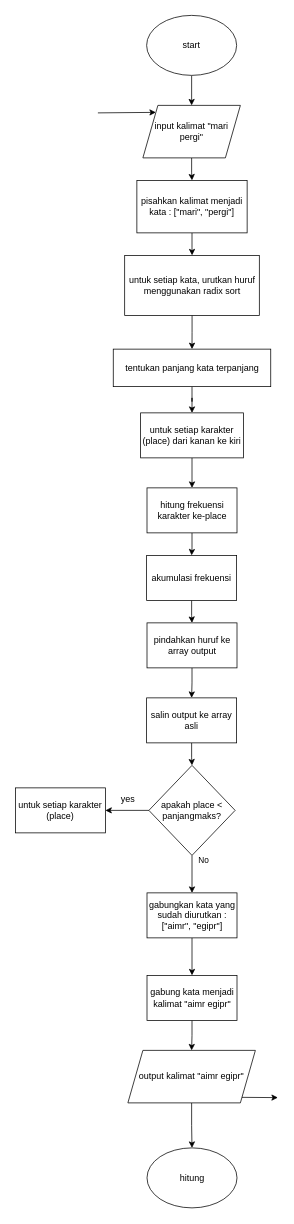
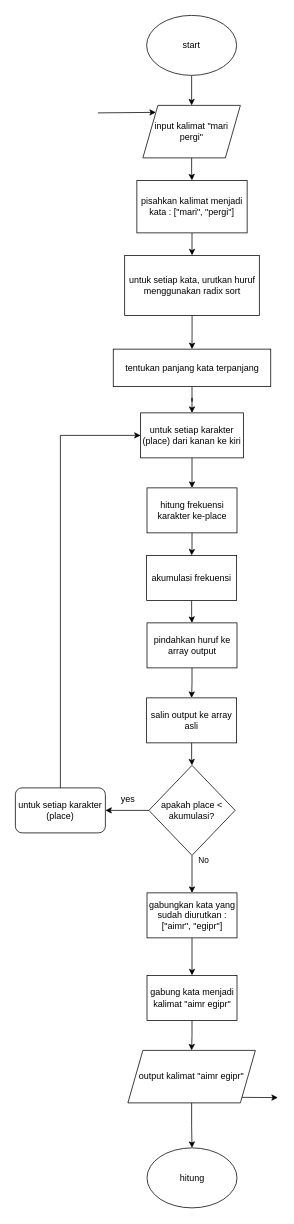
  <mxCell id="0" />
  <mxCell id="1" parent="0" />
  <mxCell id="2" style="edgeStyle=orthogonalEdgeStyle;rounded=0;orthogonalLoop=1;jettySize=auto;html=1;entryX=0.5;entryY=0;entryDx=0;entryDy=0;" parent="1" source="3" target="18" edge="1"><mxGeometry relative="1" as="geometry" /></mxCell>
  <mxCell id="3" value="start" style="ellipse;whiteSpace=wrap;html=1;" parent="1" vertex="1"><mxGeometry x="195" y="20" width="120" height="80" as="geometry" /></mxCell>
  <mxCell id="4" value="" style="edgeStyle=orthogonalEdgeStyle;rounded=0;orthogonalLoop=1;jettySize=auto;html=1;" parent="1" source="5" target="7" edge="1"><mxGeometry relative="1" as="geometry" /></mxCell>
  <mxCell id="5" value="pisahkan kalimat menjadi kata : [&quot;mari&quot;, &quot;pergi&quot;]" style="whiteSpace=wrap;html=1;" parent="1" vertex="1"><mxGeometry x="182" y="240" width="147" height="70" as="geometry" /></mxCell>
  <mxCell id="6" value="" style="edgeStyle=orthogonalEdgeStyle;rounded=0;orthogonalLoop=1;jettySize=auto;html=1;" parent="1" source="7" target="9" edge="1"><mxGeometry relative="1" as="geometry" /></mxCell>
  <mxCell id="7" value="untuk setiap kata, urutkan huruf menggunakan radix sort" style="whiteSpace=wrap;html=1;" parent="1" vertex="1"><mxGeometry x="165.75" y="340" width="179.5" height="80" as="geometry" /></mxCell>
  <mxCell id="8" value="" style="edgeStyle=orthogonalEdgeStyle;rounded=0;orthogonalLoop=1;jettySize=auto;html=1;" parent="1" source="9" target="11" edge="1"><mxGeometry relative="1" as="geometry" /></mxCell>
  <mxCell id="9" value="tentukan panjang kata terpanjang" style="whiteSpace=wrap;html=1;" parent="1" vertex="1"><mxGeometry x="150.5" y="465" width="210" height="50" as="geometry" /></mxCell>
  <mxCell id="10" value="" style="edgeStyle=orthogonalEdgeStyle;rounded=0;orthogonalLoop=1;jettySize=auto;html=1;" edge="1" parent="1" source="11" target="20"><mxGeometry relative="1" as="geometry" /></mxCell>
  <mxCell id="11" value="untuk setiap karakter (place) dari kanan ke kiri" style="whiteSpace=wrap;html=1;" parent="1" vertex="1"><mxGeometry x="187" y="550" width="137" height="60" as="geometry" /></mxCell>
  <mxCell id="12" value="" style="edgeStyle=orthogonalEdgeStyle;rounded=0;orthogonalLoop=1;jettySize=auto;html=1;" edge="1" parent="1" source="13" target="14"><mxGeometry relative="1" as="geometry" /></mxCell>
  <mxCell id="13" value="output kalimat &quot;aimr egipr&quot;" style="shape=parallelogram;perimeter=parallelogramPerimeter;whiteSpace=wrap;html=1;fixedSize=1;" parent="1" vertex="1"><mxGeometry x="170" y="1400" width="170" height="70" as="geometry" /></mxCell>
  <mxCell id="14" value="hitung" style="ellipse;whiteSpace=wrap;html=1;" parent="1" vertex="1"><mxGeometry x="195.5" y="1530" width="120" height="80" as="geometry" /></mxCell>
  <mxCell id="15" value="" style="endArrow=classic;html=1;rounded=0;exitX=1;exitY=1;exitDx=0;exitDy=0;" parent="1" source="13" edge="1"><mxGeometry width="50" height="50" relative="1" as="geometry"><mxPoint x="210" y="720" as="sourcePoint" /><mxPoint x="370" y="1463" as="targetPoint" /></mxGeometry></mxCell>
  <mxCell id="16" value="" style="endArrow=classic;html=1;rounded=0;entryX=0;entryY=0;entryDx=0;entryDy=0;" parent="1" target="18" edge="1"><mxGeometry width="50" height="50" relative="1" as="geometry"><mxPoint x="130" y="150" as="sourcePoint" /><mxPoint x="260" y="440" as="targetPoint" /></mxGeometry></mxCell>
  <mxCell id="17" value="" style="edgeStyle=orthogonalEdgeStyle;rounded=0;orthogonalLoop=1;jettySize=auto;html=1;" parent="1" source="18" target="5" edge="1"><mxGeometry relative="1" as="geometry" /></mxCell>
  <mxCell id="18" value="input kalimat &quot;mari pergi&quot;" style="shape=parallelogram;perimeter=parallelogramPerimeter;whiteSpace=wrap;html=1;fixedSize=1;" parent="1" vertex="1"><mxGeometry x="190" y="140" width="130" height="70" as="geometry" /></mxCell>
  <mxCell id="19" value="" style="edgeStyle=orthogonalEdgeStyle;rounded=0;orthogonalLoop=1;jettySize=auto;html=1;" edge="1" parent="1" source="20" target="22"><mxGeometry relative="1" as="geometry" /></mxCell>
  <mxCell id="20" value="hitung frekuensi karakter ke-place" style="whiteSpace=wrap;html=1;" vertex="1" parent="1"><mxGeometry x="195.5" y="650" width="120" height="60" as="geometry" /></mxCell>
  <mxCell id="21" value="" style="edgeStyle=orthogonalEdgeStyle;rounded=0;orthogonalLoop=1;jettySize=auto;html=1;" edge="1" parent="1" source="22" target="24"><mxGeometry relative="1" as="geometry" /></mxCell>
  <mxCell id="22" value="akumulasi frekuensi" style="whiteSpace=wrap;html=1;" vertex="1" parent="1"><mxGeometry x="195" y="740" width="120" height="60" as="geometry" /></mxCell>
  <mxCell id="23" value="" style="edgeStyle=orthogonalEdgeStyle;rounded=0;orthogonalLoop=1;jettySize=auto;html=1;" edge="1" parent="1" source="24" target="26"><mxGeometry relative="1" as="geometry" /></mxCell>
  <mxCell id="24" value="pindahkan huruf ke array output" style="whiteSpace=wrap;html=1;" vertex="1" parent="1"><mxGeometry x="195.5" y="830" width="120" height="60" as="geometry" /></mxCell>
  <mxCell id="25" value="" style="edgeStyle=orthogonalEdgeStyle;rounded=0;orthogonalLoop=1;jettySize=auto;html=1;" edge="1" parent="1" source="26" target="30"><mxGeometry relative="1" as="geometry" /></mxCell>
  <mxCell id="26" value="salin output ke array asli" style="whiteSpace=wrap;html=1;" vertex="1" parent="1"><mxGeometry x="195" y="930" width="120" height="60" as="geometry" /></mxCell>
  <mxCell id="27" value="" style="edgeStyle=orthogonalEdgeStyle;rounded=0;orthogonalLoop=1;jettySize=auto;html=1;" edge="1" parent="1" source="30" target="32"><mxGeometry relative="1" as="geometry" /></mxCell>
  <mxCell id="28" value="" style="edgeStyle=orthogonalEdgeStyle;rounded=0;orthogonalLoop=1;jettySize=auto;html=1;" edge="1" parent="1" source="30" target="35"><mxGeometry relative="1" as="geometry" /></mxCell>
  <mxCell id="29" value="No" style="edgeLabel;html=1;align=center;verticalAlign=middle;resizable=0;points=[];" vertex="1" connectable="0" parent="28"><mxGeometry x="-0.8" y="4" relative="1" as="geometry"><mxPoint x="11" as="offset" /></mxGeometry></mxCell>
- <mxCell id="30" value="apakah place &amp;lt; panjangmaks?" style="rhombus;whiteSpace=wrap;html=1;" vertex="1" parent="1"><mxGeometry x="198" y="1020" width="115" height="120" as="geometry" /></mxCell>
- <mxCell id="32" value="untuk setiap karakter (place)" style="whiteSpace=wrap;html=1;" vertex="1" parent="1"><mxGeometry x="20" y="1050" width="120" height="60" as="geometry" /></mxCell>
+ <mxCell id="30" value="apakah place &amp;lt; akumulasi?" style="rhombus;whiteSpace=wrap;html=1;" vertex="1" parent="1"><mxGeometry x="198" y="1020" width="115" height="120" as="geometry" /></mxCell>
+ <mxCell id="31" style="edgeStyle=orthogonalEdgeStyle;rounded=0;orthogonalLoop=1;jettySize=auto;html=1;entryX=0;entryY=0.5;entryDx=0;entryDy=0;" edge="1" parent="1" source="32" target="11"><mxGeometry relative="1" as="geometry"><Array as="points"><mxPoint x="80" y="580" /></Array></mxGeometry></mxCell>
+ <mxCell id="32" value="untuk setiap karakter (place)" style="whiteSpace=wrap;html=1;rounded=1;" vertex="1" parent="1"><mxGeometry x="20" y="1050" width="120" height="60" as="geometry" /></mxCell>
  <mxCell id="33" value="yes" style="text;html=1;align=center;verticalAlign=middle;resizable=0;points=[];autosize=1;strokeColor=none;fillColor=none;" vertex="1" parent="1"><mxGeometry x="150" y="1050" width="40" height="30" as="geometry" /></mxCell>
  <mxCell id="34" value="" style="edgeStyle=orthogonalEdgeStyle;rounded=0;orthogonalLoop=1;jettySize=auto;html=1;" edge="1" parent="1" source="35" target="37"><mxGeometry relative="1" as="geometry" /></mxCell>
  <mxCell id="35" value="gabungkan kata yang sudah diurutkan : [&quot;aimr&quot;, &quot;egipr&quot;]" style="whiteSpace=wrap;html=1;" vertex="1" parent="1"><mxGeometry x="195.5" y="1190" width="120" height="60" as="geometry" /></mxCell>
  <mxCell id="36" value="" style="edgeStyle=orthogonalEdgeStyle;rounded=0;orthogonalLoop=1;jettySize=auto;html=1;" edge="1" parent="1" source="37" target="13"><mxGeometry relative="1" as="geometry" /></mxCell>
  <mxCell id="37" value="gabung kata menjadi kalimat &quot;aimr egipr&quot;" style="whiteSpace=wrap;html=1;" vertex="1" parent="1"><mxGeometry x="195.5" y="1300" width="120" height="60" as="geometry" /></mxCell>
